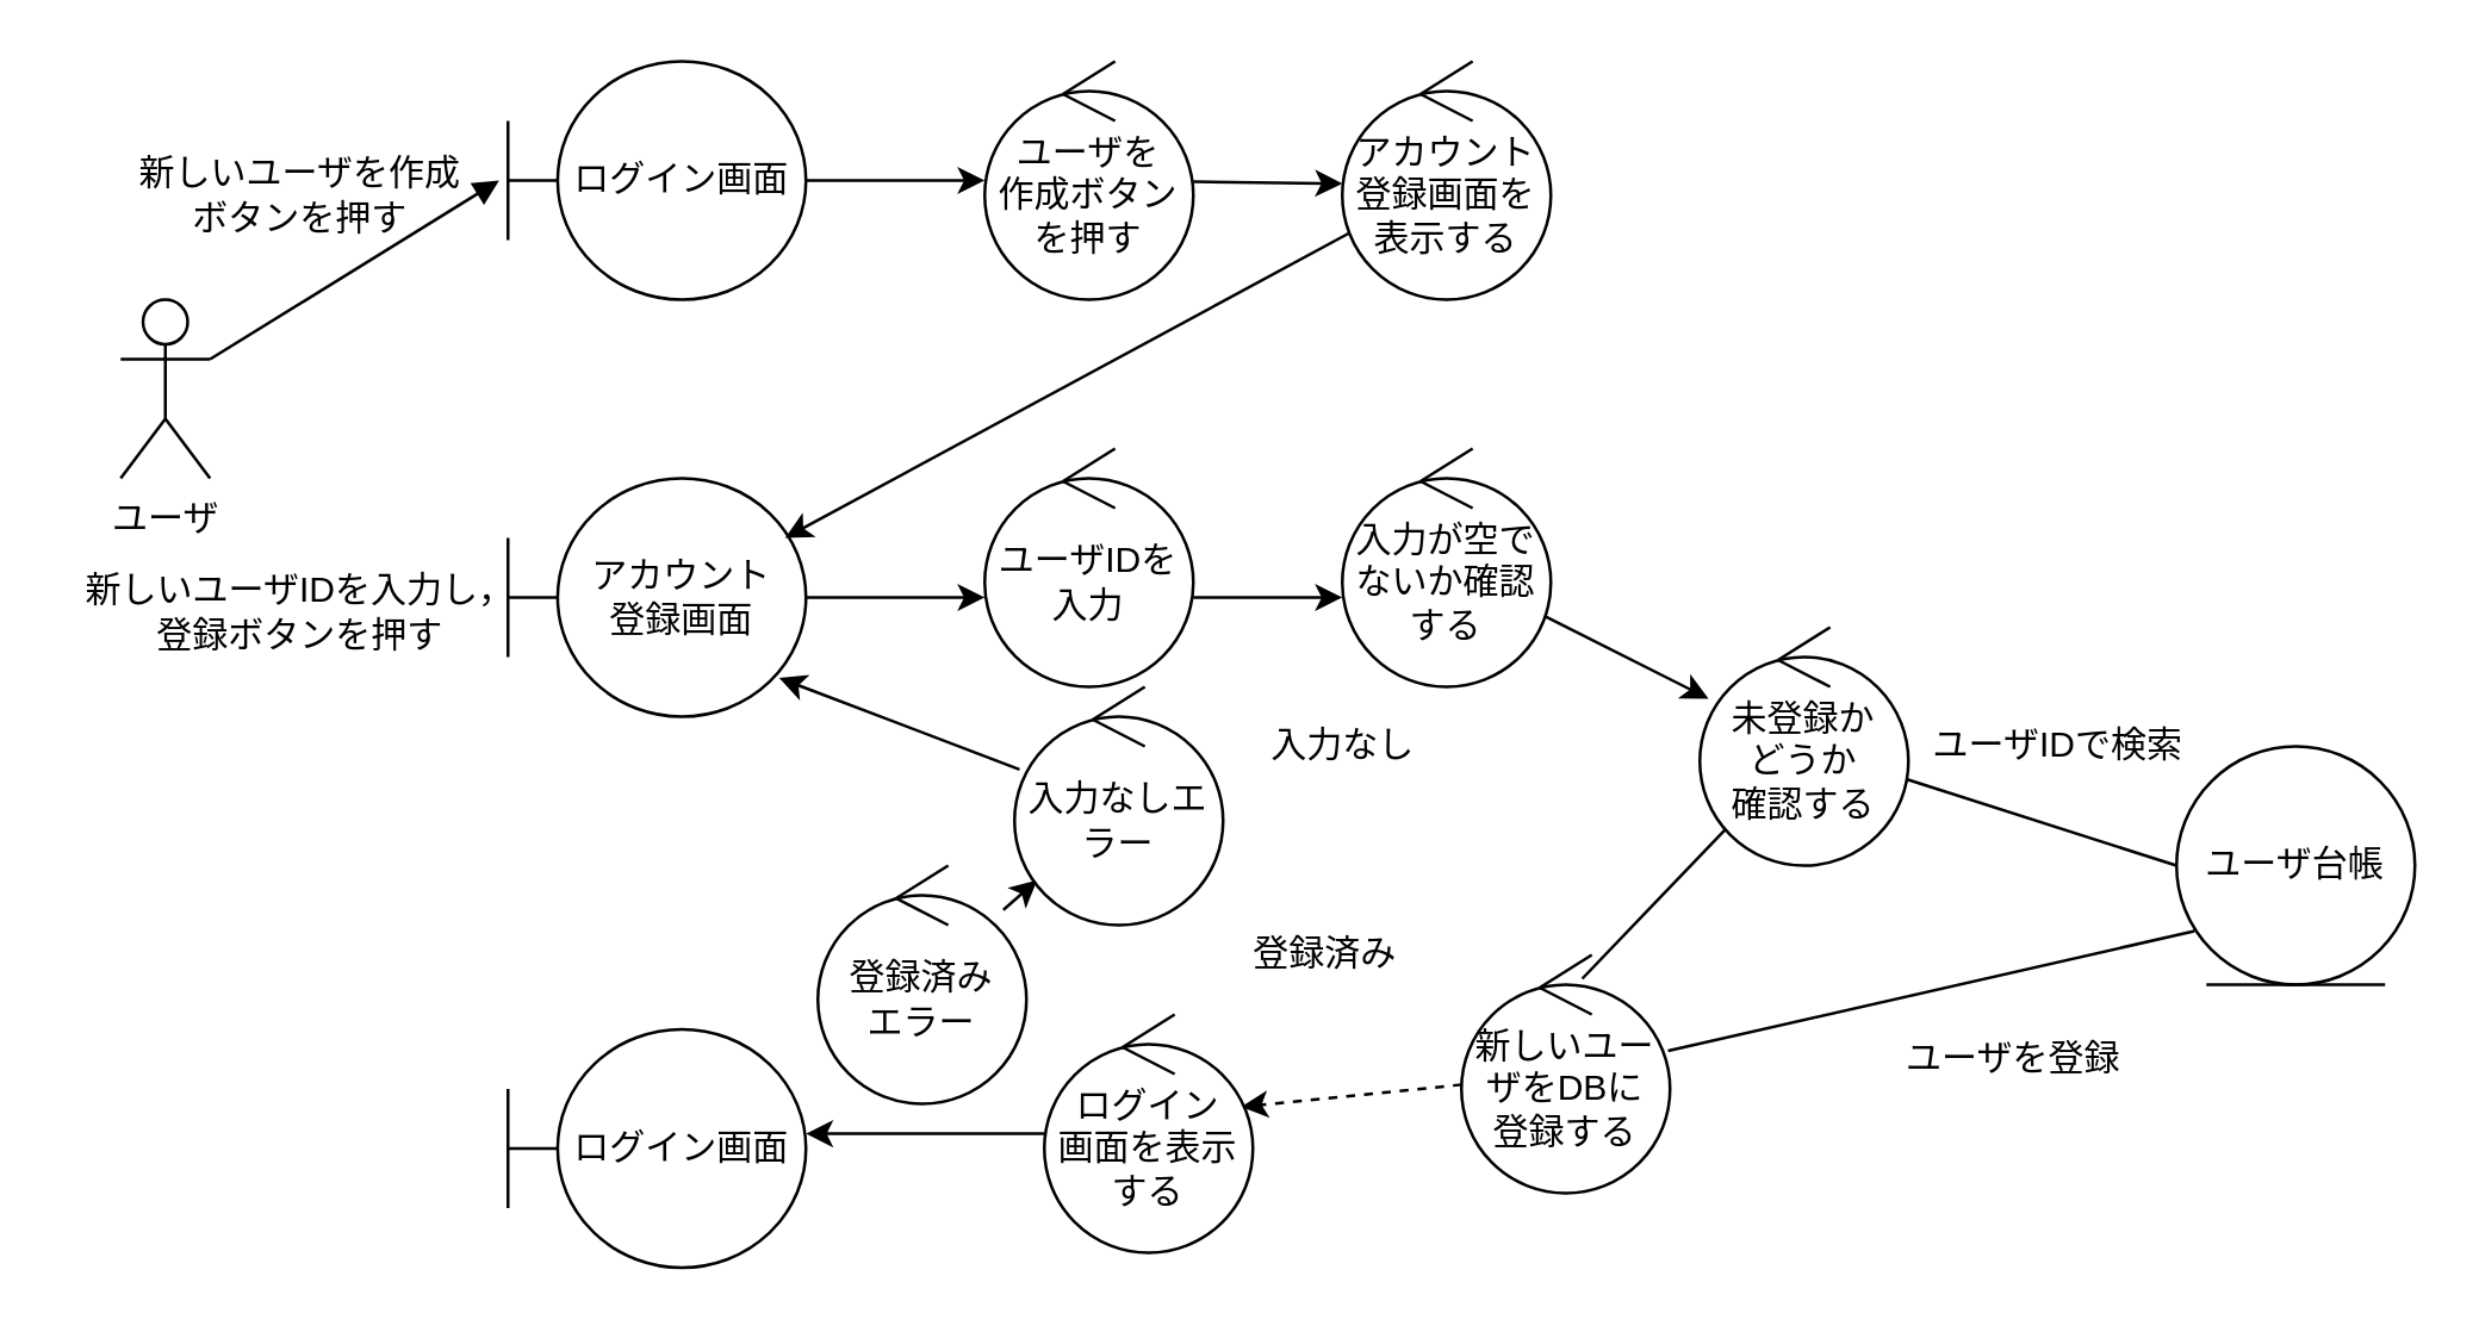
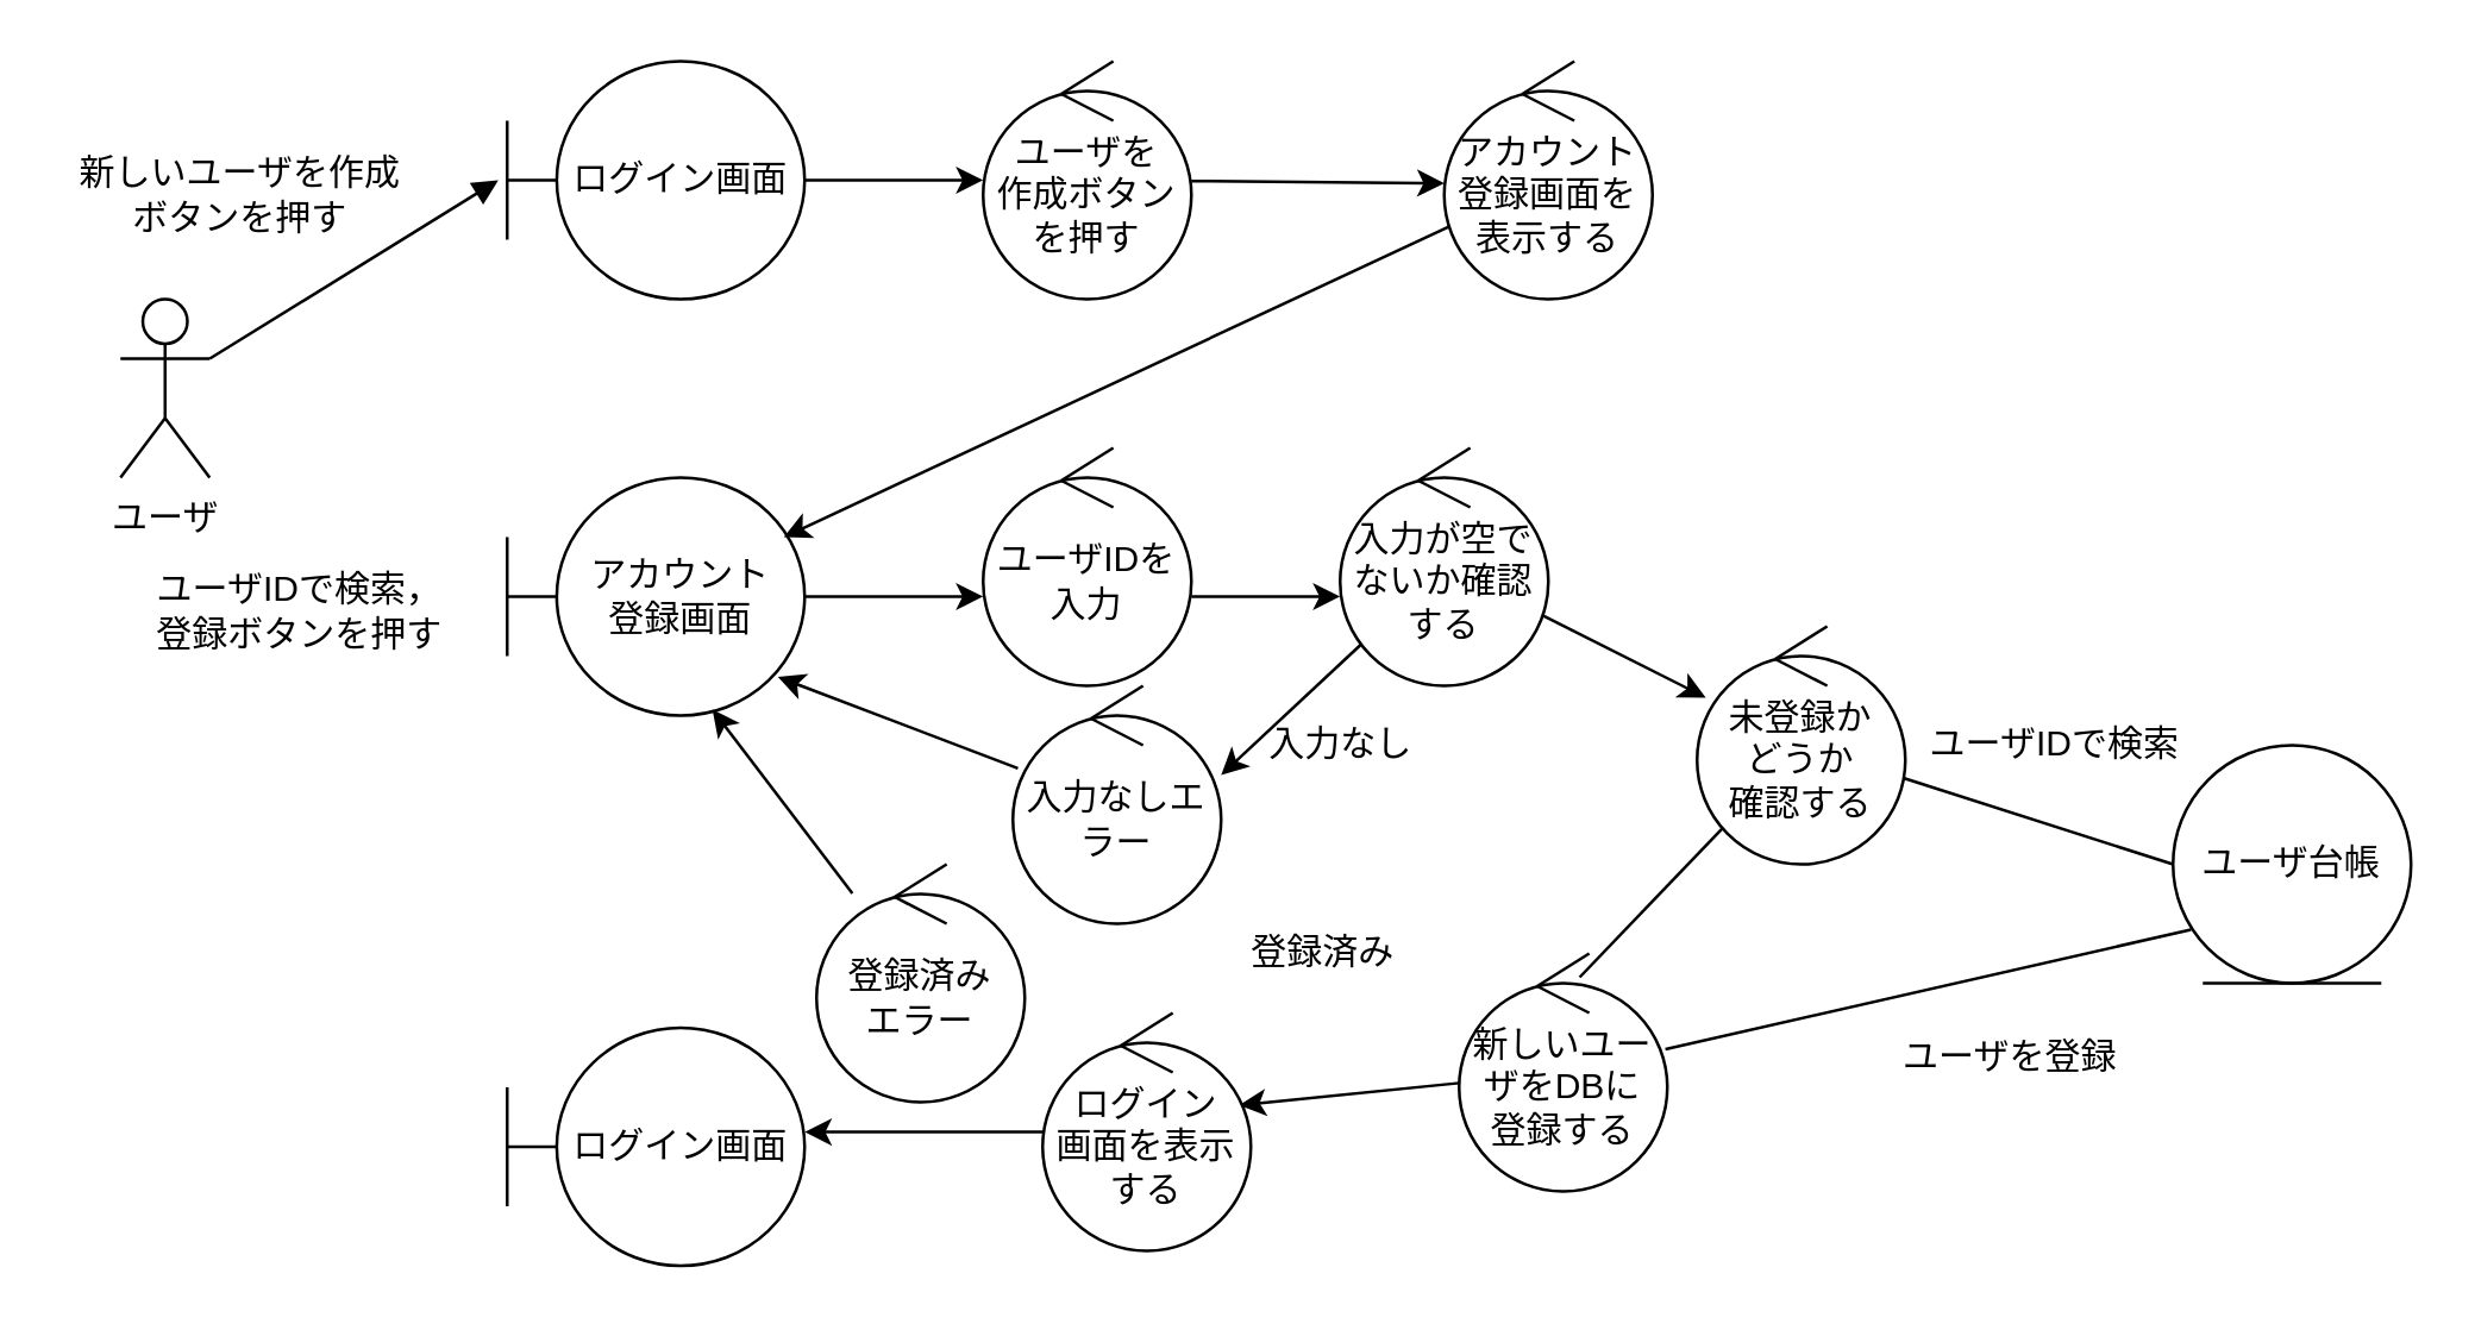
  <mxCell id="0" />
  <mxCell id="1" parent="0" />
  <mxCell id="2" style="edgeStyle=none;html=1;" edge="1" parent="1" source="3" target="6"><mxGeometry relative="1" as="geometry" /></mxCell>
  <mxCell id="3" value="ログイン画面" style="shape=umlBoundary;whiteSpace=wrap;html=1;" vertex="1" parent="1"><mxGeometry x="170" y="20" width="100" height="80" as="geometry" /></mxCell>
  <mxCell id="4" value="ユーザ台帳" style="ellipse;shape=umlEntity;whiteSpace=wrap;html=1;" vertex="1" parent="1"><mxGeometry x="730" y="250" width="80" height="80" as="geometry" /></mxCell>
  <mxCell id="5" style="edgeStyle=none;html=1;entryX=0;entryY=0.513;entryDx=0;entryDy=0;entryPerimeter=0;" edge="1" parent="1" source="6" target="19"><mxGeometry relative="1" as="geometry" /></mxCell>
  <mxCell id="6" value="ユーザを&lt;br&gt;作成ボタンを押す" style="ellipse;shape=umlControl;whiteSpace=wrap;html=1;" vertex="1" parent="1"><mxGeometry x="330" y="20" width="70" height="80" as="geometry" /></mxCell>
  <mxCell id="7" value="ユーザ" style="shape=umlActor;verticalLabelPosition=bottom;verticalAlign=top;html=1;" vertex="1" parent="1"><mxGeometry x="40" y="100" width="30" height="60" as="geometry" /></mxCell>
  <mxCell id="8" value="" style="endArrow=block;endFill=1;html=1;align=left;verticalAlign=top;entryX=-0.03;entryY=0.5;entryDx=0;entryDy=0;entryPerimeter=0;" edge="1" parent="1" target="3"><mxGeometry x="-1" relative="1" as="geometry"><mxPoint x="70" y="120" as="sourcePoint" /><mxPoint x="230" y="120" as="targetPoint" /></mxGeometry></mxCell>
- <mxCell id="9" value="新しいユーザを作成&lt;br&gt;ボタンを押す" style="text;html=1;align=center;verticalAlign=middle;resizable=0;points=[];autosize=1;" vertex="1" parent="1"><mxGeometry x="40" y="50" width="120" height="30" as="geometry" /></mxCell>
+ <mxCell id="9" value="新しいユーザを作成&lt;br&gt;ボタンを押す" style="text;html=1;align=center;verticalAlign=middle;resizable=0;points=[];autosize=1;" vertex="1" parent="1"><mxGeometry x="20" y="50" width="120" height="30" as="geometry" /></mxCell>
  <mxCell id="10" style="edgeStyle=none;html=1;" edge="1" parent="1"><mxGeometry relative="1" as="geometry"><mxPoint x="400" y="200" as="sourcePoint" /><mxPoint x="450" y="200" as="targetPoint" /></mxGeometry></mxCell>
  <mxCell id="11" value="ユーザIDを入力" style="ellipse;shape=umlControl;whiteSpace=wrap;html=1;" vertex="1" parent="1"><mxGeometry x="330" y="150" width="70" height="80" as="geometry" /></mxCell>
  <mxCell id="12" style="edgeStyle=none;html=1;entryX=0;entryY=0.625;entryDx=0;entryDy=0;entryPerimeter=0;" edge="1" parent="1" source="13" target="11"><mxGeometry relative="1" as="geometry" /></mxCell>
  <mxCell id="13" value="アカウント&lt;br&gt;登録画面" style="shape=umlBoundary;whiteSpace=wrap;html=1;" vertex="1" parent="1"><mxGeometry x="170" y="160" width="100" height="80" as="geometry" /></mxCell>
- <mxCell id="14" value="新しいユーザIDを入力し，&lt;br&gt;登録ボタンを押す" style="text;html=1;align=center;verticalAlign=middle;resizable=0;points=[];autosize=1;" vertex="1" parent="1"><mxGeometry x="20" y="190" width="160" height="30" as="geometry" /></mxCell>
+ <mxCell id="14" value="ユーザIDで検索，&lt;br&gt;登録ボタンを押す" style="text;html=1;align=center;verticalAlign=middle;resizable=0;points=[];autosize=1;" vertex="1" parent="1"><mxGeometry x="20" y="190" width="160" height="30" as="geometry" /></mxCell>
  <mxCell id="15" style="edgeStyle=none;html=1;entryX=0;entryY=0.5;entryDx=0;entryDy=0;endArrow=none;endFill=0;" edge="1" parent="1" source="17" target="4"><mxGeometry relative="1" as="geometry" /></mxCell>
  <mxCell id="16" style="edgeStyle=none;html=1;entryX=0.579;entryY=0.1;entryDx=0;entryDy=0;entryPerimeter=0;endArrow=none;endFill=1;" edge="1" parent="1" source="17" target="26"><mxGeometry relative="1" as="geometry" /></mxCell>
  <mxCell id="17" value="未登録か&lt;br&gt;どうか&lt;br&gt;確認する" style="ellipse;shape=umlControl;whiteSpace=wrap;html=1;" vertex="1" parent="1"><mxGeometry x="570" y="210" width="70" height="80" as="geometry" /></mxCell>
  <mxCell id="18" style="edgeStyle=none;html=1;entryX=0.93;entryY=0.25;entryDx=0;entryDy=0;entryPerimeter=0;" edge="1" parent="1" source="19" target="13"><mxGeometry relative="1" as="geometry" /></mxCell>
- <mxCell id="19" value="アカウント登録画面を表示する" style="ellipse;shape=umlControl;whiteSpace=wrap;html=1;" vertex="1" parent="1"><mxGeometry x="450" y="20" width="70" height="80" as="geometry" /></mxCell>
+ <mxCell id="19" value="アカウント登録画面を表示する" style="ellipse;shape=umlControl;whiteSpace=wrap;html=1;" vertex="1" parent="1"><mxGeometry x="485" y="20" width="70" height="80" as="geometry" /></mxCell>
  <mxCell id="20" value="ユーザIDで検索" style="text;html=1;align=center;verticalAlign=middle;resizable=0;points=[];autosize=1;" vertex="1" parent="1"><mxGeometry x="640" y="240" width="100" height="20" as="geometry" /></mxCell>
- <mxCell id="21" style="edgeStyle=none;html=1;endArrow=classic;endFill=1;" edge="1" parent="1" source="22" target="35"><mxGeometry relative="1" as="geometry" /></mxCell>
+ <mxCell id="21" style="edgeStyle=none;html=1;entryX=0.69;entryY=0.975;entryDx=0;entryDy=0;entryPerimeter=0;endArrow=classic;endFill=1;" edge="1" parent="1" source="22" target="13"><mxGeometry relative="1" as="geometry" /></mxCell>
  <mxCell id="22" value="登録済み&lt;br&gt;エラー" style="ellipse;shape=umlControl;whiteSpace=wrap;html=1;" vertex="1" parent="1"><mxGeometry x="274" y="290" width="70" height="80" as="geometry" /></mxCell>
  <mxCell id="23" value="登録済み" style="text;html=1;align=center;verticalAlign=middle;resizable=0;points=[];autosize=1;" vertex="1" parent="1"><mxGeometry x="414" y="310" width="60" height="20" as="geometry" /></mxCell>
  <mxCell id="24" style="edgeStyle=none;html=1;entryX=0.075;entryY=0.775;entryDx=0;entryDy=0;entryPerimeter=0;endArrow=none;endFill=0;" edge="1" parent="1" source="26" target="4"><mxGeometry relative="1" as="geometry" /></mxCell>
- <mxCell id="25" style="edgeStyle=none;html=1;entryX=0.943;entryY=0.388;entryDx=0;entryDy=0;entryPerimeter=0;endArrow=classic;endFill=1;dashed=1;" edge="1" parent="1" source="26" target="30"><mxGeometry relative="1" as="geometry" /></mxCell>
+ <mxCell id="25" style="edgeStyle=none;html=1;entryX=0.943;entryY=0.388;entryDx=0;entryDy=0;entryPerimeter=0;endArrow=classic;endFill=1;" edge="1" parent="1" source="26" target="30"><mxGeometry relative="1" as="geometry" /></mxCell>
  <mxCell id="26" value="新しいユーザをDBに&lt;br&gt;登録する" style="ellipse;shape=umlControl;whiteSpace=wrap;html=1;" vertex="1" parent="1"><mxGeometry x="490" y="320" width="70" height="80" as="geometry" /></mxCell>
  <mxCell id="27" value="ユーザを登録" style="text;html=1;align=center;verticalAlign=middle;resizable=0;points=[];autosize=1;" vertex="1" parent="1"><mxGeometry x="630" y="345" width="90" height="20" as="geometry" /></mxCell>
  <mxCell id="28" value="ログイン画面" style="shape=umlBoundary;whiteSpace=wrap;html=1;" vertex="1" parent="1"><mxGeometry x="170" y="345" width="100" height="80" as="geometry" /></mxCell>
  <mxCell id="29" style="edgeStyle=none;html=1;entryX=1;entryY=0.438;entryDx=0;entryDy=0;entryPerimeter=0;endArrow=classic;endFill=1;" edge="1" parent="1" source="30" target="28"><mxGeometry relative="1" as="geometry" /></mxCell>
  <mxCell id="30" value="ログイン&lt;br&gt;画面を表示する" style="ellipse;shape=umlControl;whiteSpace=wrap;html=1;" vertex="1" parent="1"><mxGeometry x="350" y="340" width="70" height="80" as="geometry" /></mxCell>
  <mxCell id="31" style="edgeStyle=none;html=1;endArrow=classic;endFill=1;" edge="1" parent="1" source="33" target="17"><mxGeometry relative="1" as="geometry" /></mxCell>
+ <mxCell id="32" style="edgeStyle=none;html=1;entryX=1;entryY=0.375;entryDx=0;entryDy=0;entryPerimeter=0;endArrow=classic;endFill=1;" edge="1" parent="1" source="33" target="35"><mxGeometry relative="1" as="geometry" /></mxCell>
  <mxCell id="33" value="入力が空でないか確認する" style="ellipse;shape=umlControl;whiteSpace=wrap;html=1;" vertex="1" parent="1"><mxGeometry x="450" y="150" width="70" height="80" as="geometry" /></mxCell>
  <mxCell id="34" style="edgeStyle=none;html=1;entryX=0.91;entryY=0.838;entryDx=0;entryDy=0;entryPerimeter=0;endArrow=classic;endFill=1;" edge="1" parent="1" source="35" target="13"><mxGeometry relative="1" as="geometry" /></mxCell>
  <mxCell id="35" value="入力なしエラー" style="ellipse;shape=umlControl;whiteSpace=wrap;html=1;" vertex="1" parent="1"><mxGeometry x="340" y="230" width="70" height="80" as="geometry" /></mxCell>
  <mxCell id="36" value="入力なし" style="text;html=1;align=center;verticalAlign=middle;resizable=0;points=[];autosize=1;" vertex="1" parent="1"><mxGeometry x="420" y="240" width="60" height="20" as="geometry" /></mxCell>
